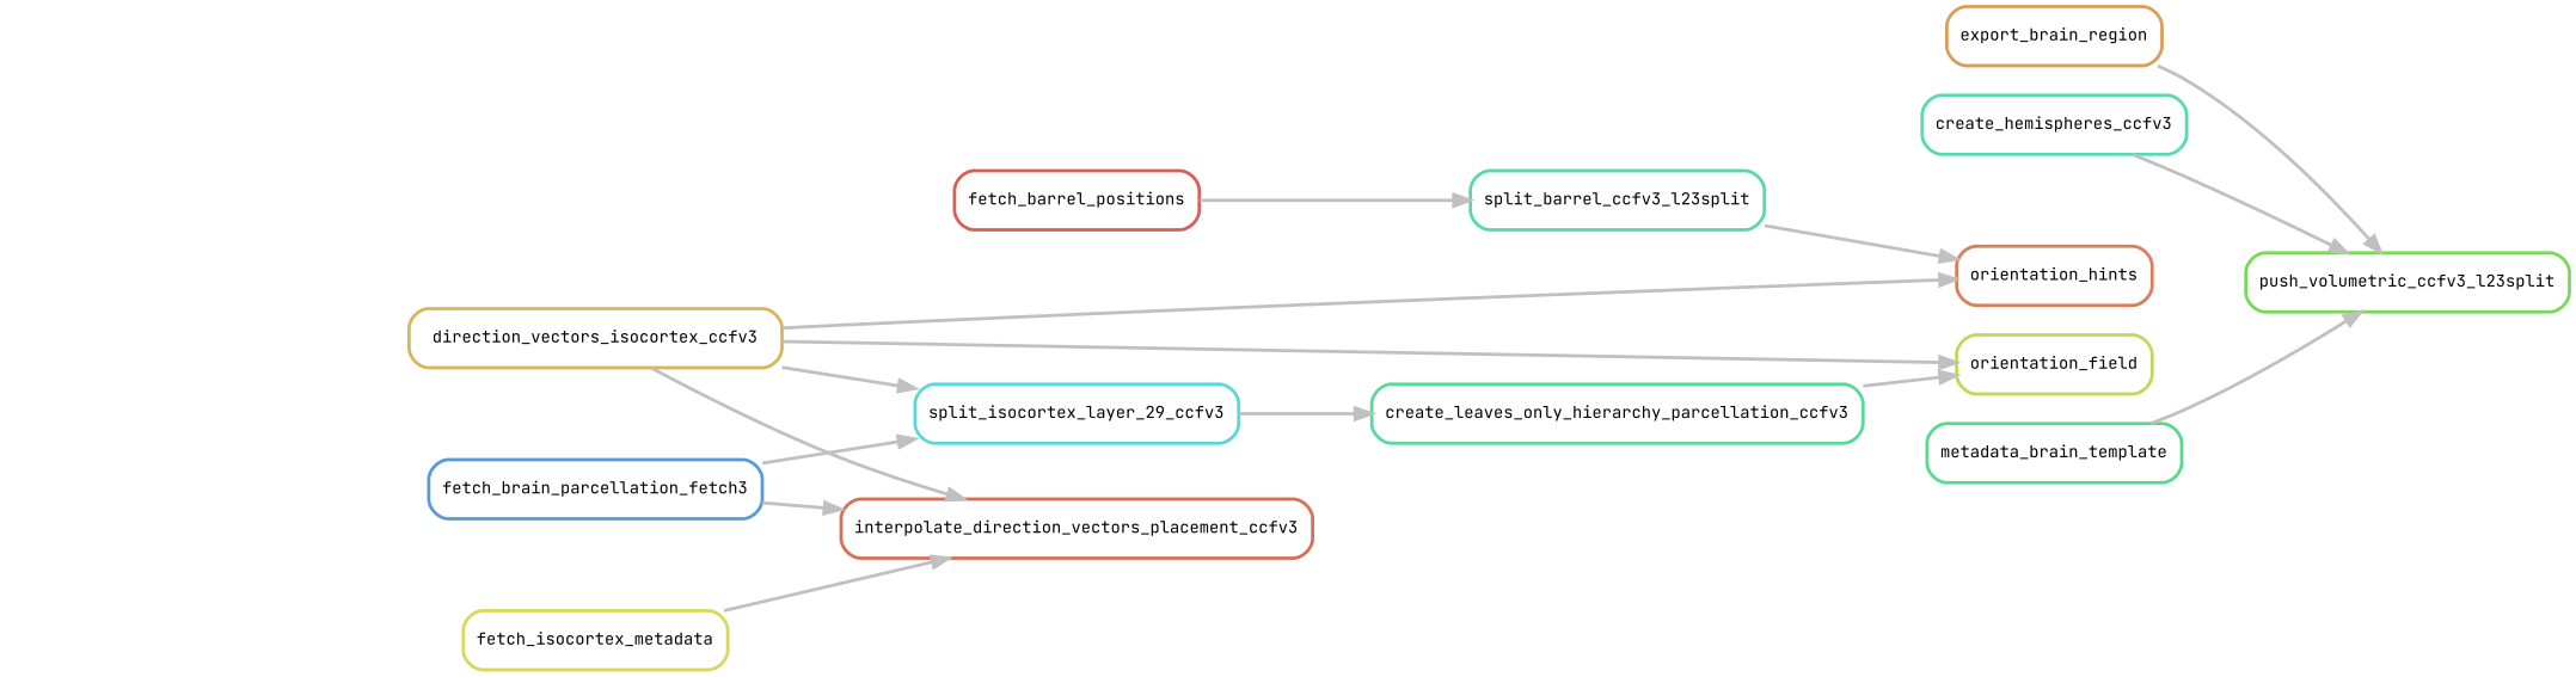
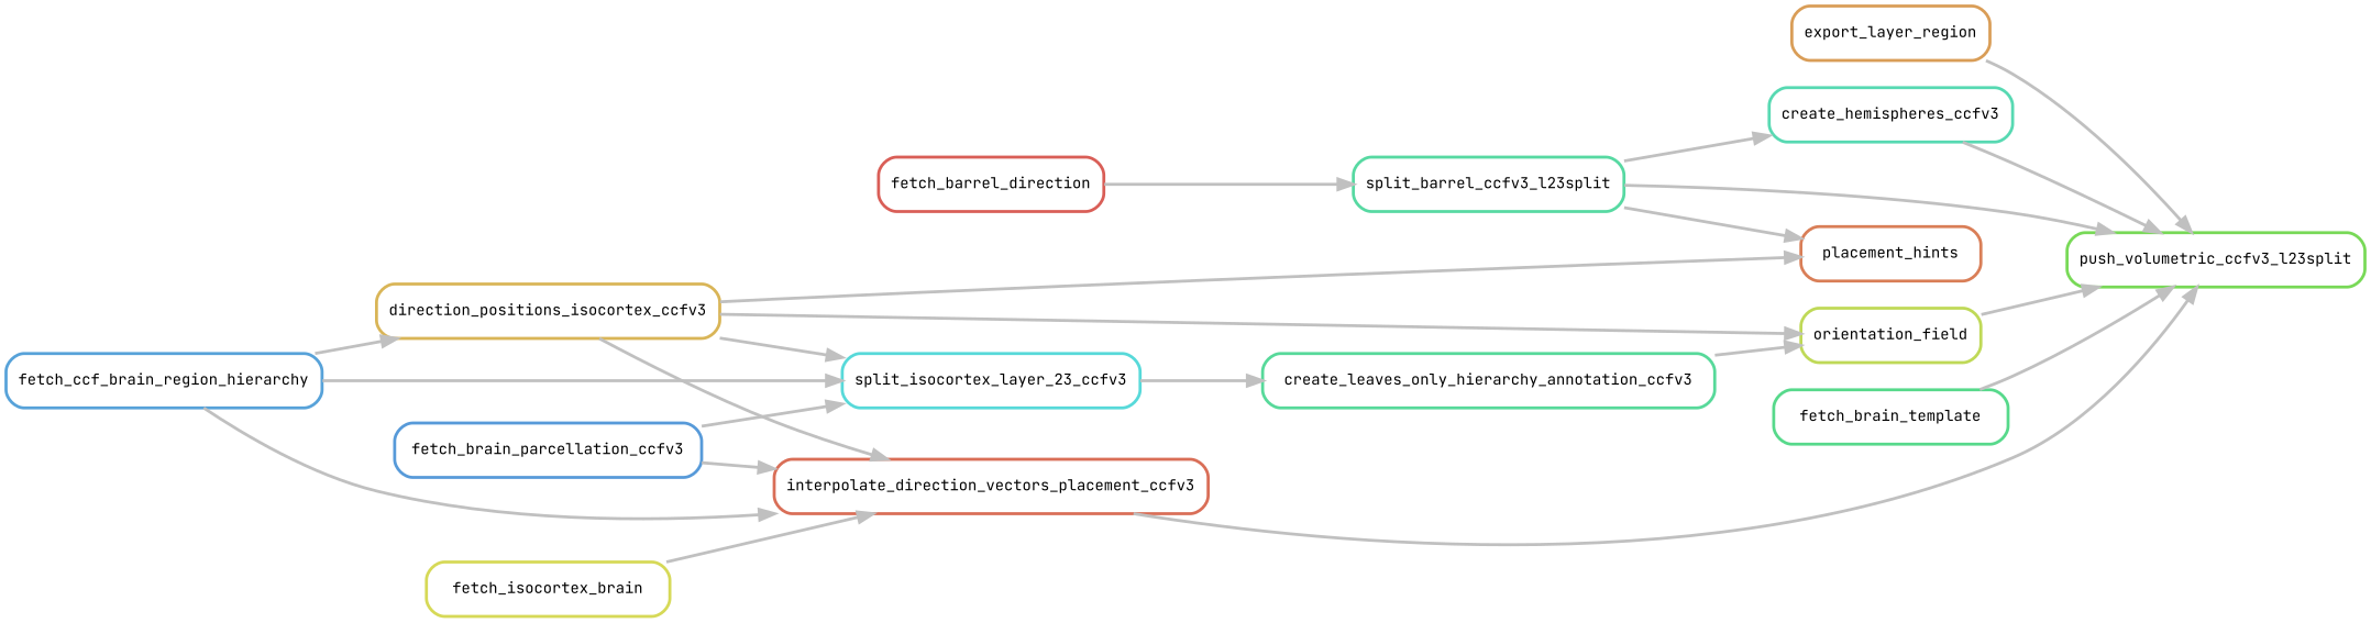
  digraph {
    bgcolor=white
    fontname="JetBrains Mono"
    rankdir=LR
    node [fontname="JetBrains Mono" fontsize=10 penwidth=2 shape=box style=rounded]
    edge [color=grey fontname="JetBrains Mono" penwidth=2]
    n1 [color="0.29 0.6 0.85" label=push_volumetric_ccfv3_l23split]
-   n2 [color="0.09 0.6 0.85" label=export_brain_region]
+   n2 [color="0.09 0.6 0.85" label=export_layer_region]
    n3 [color="0.43 0.6 0.85" label=split_barrel_ccfv3_l23split]
    n4 [color="0.45 0.6 0.85" label=create_hemispheres_ccfv3]
-   n5 [color="0.05 0.6 0.85" label=orientation_hints]
-   n6 [color="0.42 0.6 0.85" label=create_leaves_only_hierarchy_parcellation_ccfv3]
+   n5 [color="0.05 0.6 0.85" label=placement_hints]
+   n6 [color="0.42 0.6 0.85" label=create_leaves_only_hierarchy_annotation_ccfv3]
    n7 [color="0.20 0.6 0.85" label=orientation_field]
-   n8 [color="0.50 0.6 0.85" label=split_isocortex_layer_29_ccfv3]
-   n10 [color="0.12 0.6 0.85" label=direction_vectors_isocortex_ccfv3]
+   n8 [color="0.50 0.6 0.85" label=split_isocortex_layer_23_ccfv3]
+   n9 [color="0.57 0.6 0.85" label=fetch_ccf_brain_region_hierarchy]
+   n10 [color="0.12 0.6 0.85" label=direction_positions_isocortex_ccfv3]
    n11 [color="0.03 0.6 0.85" label=interpolate_direction_vectors_placement_ccfv3]
-   n12 [color="0.58 0.6 0.85" label=fetch_brain_parcellation_fetch3]
-   n13 [color="0.01 0.6 0.85" label=fetch_barrel_positions]
-   n14 [color="0.40 0.6 0.85" label=metadata_brain_template]
-   n15 [color="0.17 0.6 0.85" label=fetch_isocortex_metadata]
+   n12 [color="0.58 0.6 0.85" label=fetch_brain_parcellation_ccfv3]
+   n13 [color="0.01 0.6 0.85" label=fetch_barrel_direction]
+   n14 [color="0.40 0.6 0.85" label=fetch_brain_template]
+   n15 [color="0.17 0.6 0.85" label=fetch_isocortex_brain]
    n2 -> n1
+   n3 -> n1
+   n3 -> n4
    n3 -> n5
    n4 -> n1
    n6 -> n7
+   n7 -> n1
    n8 -> n6
+   n9 -> n8
+   n9 -> n10
+   n9 -> n11
    n10 -> n5
    n10 -> n7
    n10 -> n8
    n10 -> n11
+   n11 -> n1
    n12 -> n8
    n12 -> n11
    n13 -> n3
    n14 -> n1
    n15 -> n11
  }
